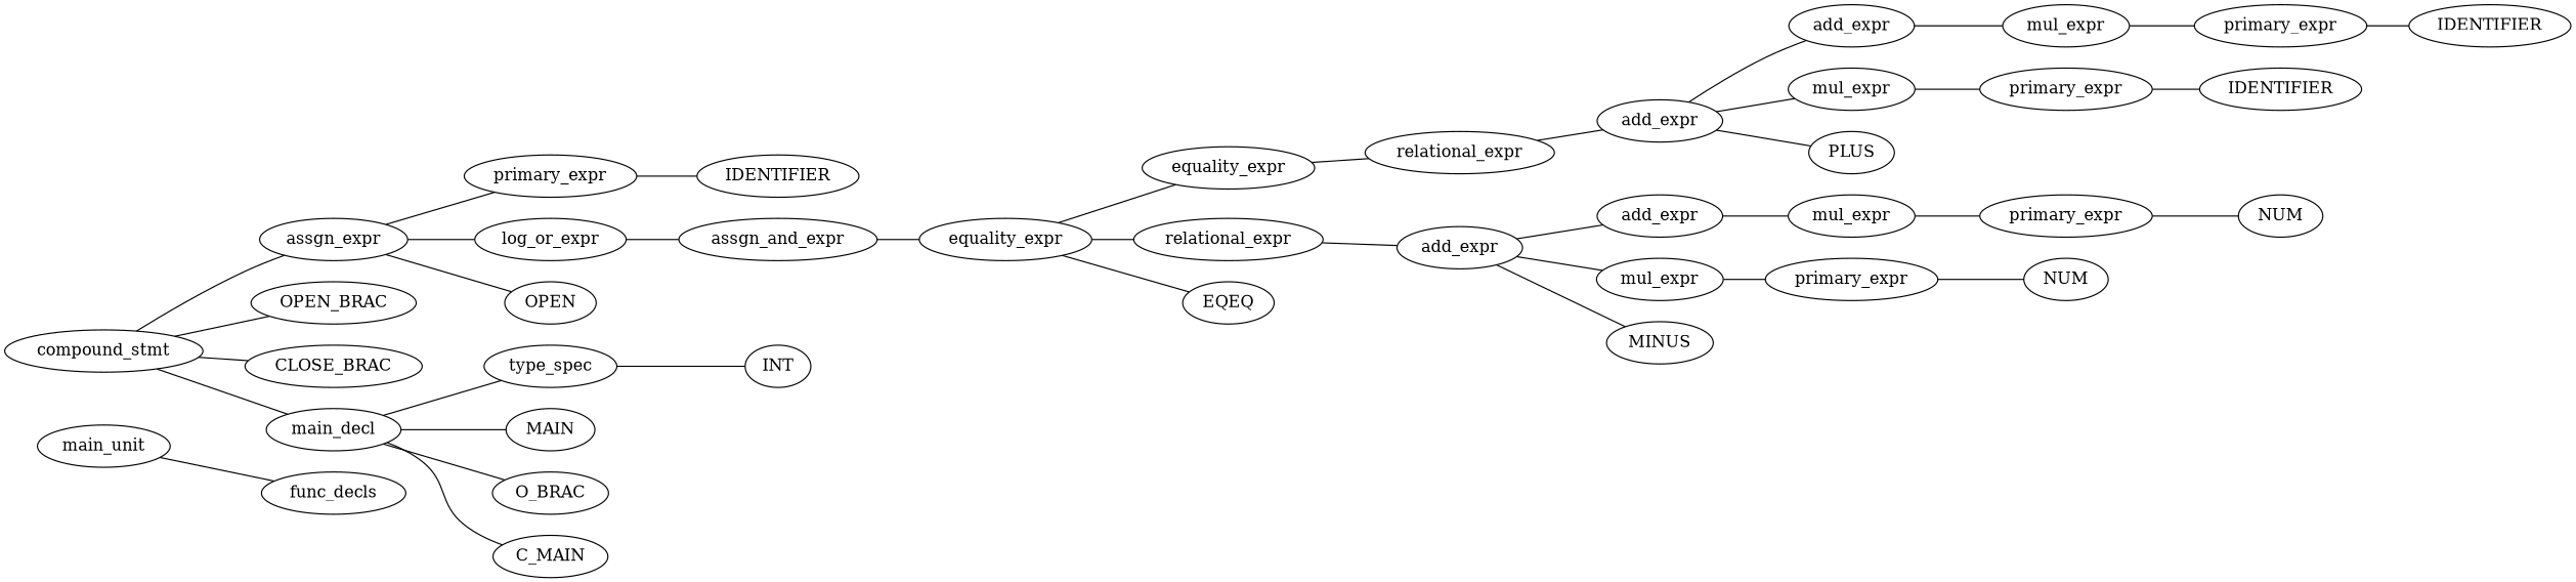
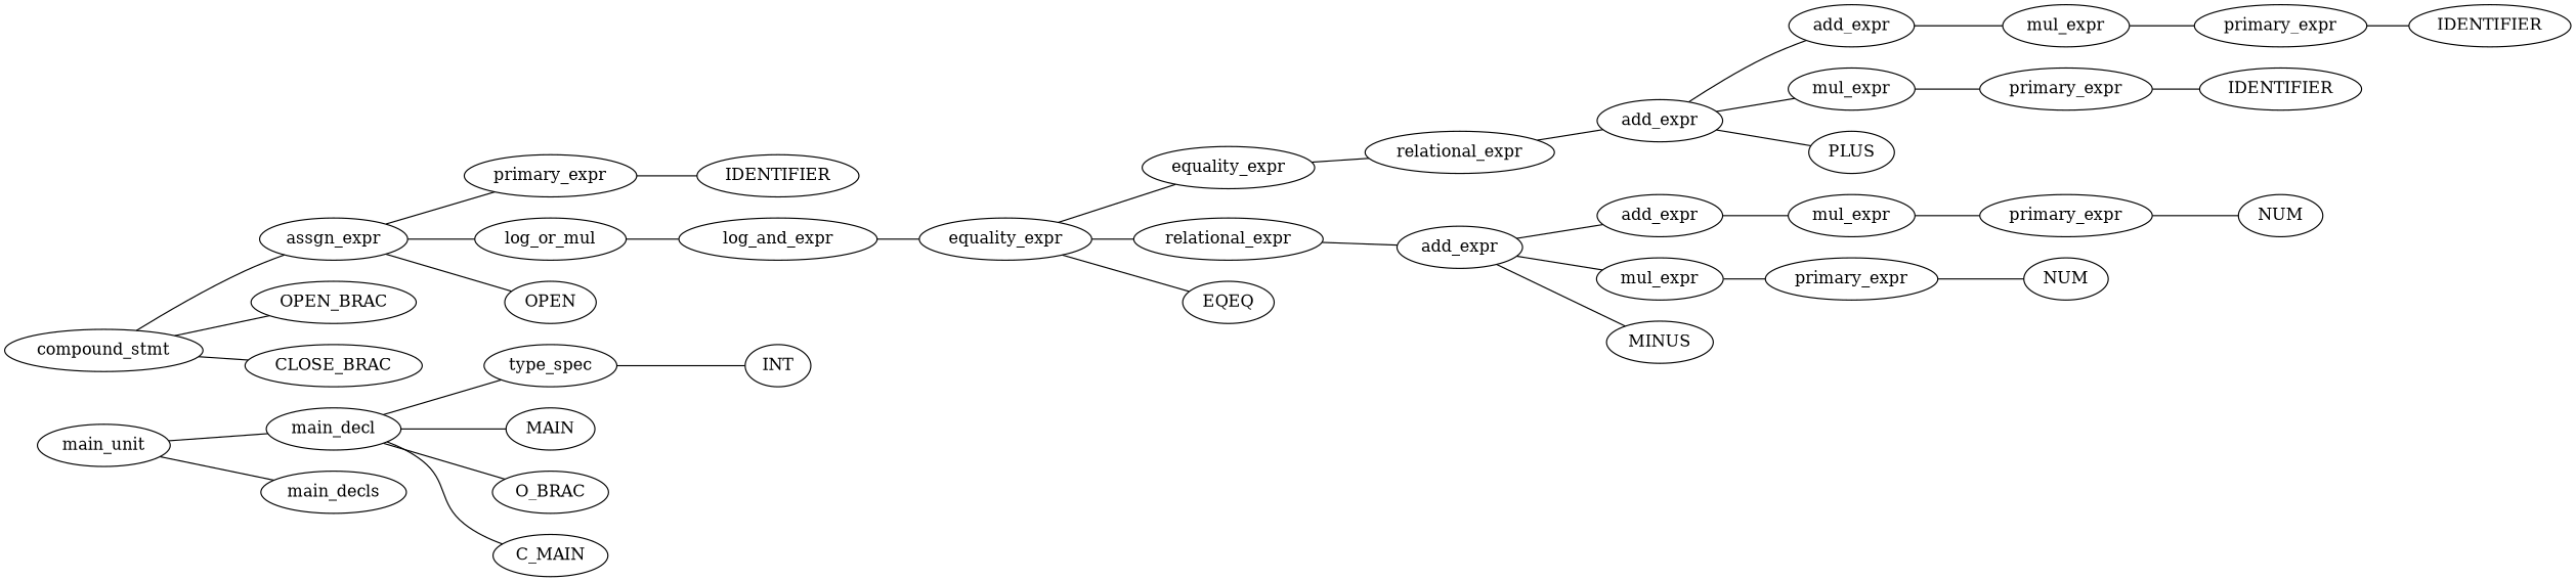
  strict graph {
    rankdir=LR
    n1 [label=type_spec]
    n2 [label=INT]
    n3 [label=primary_expr]
    n4 [label=IDENTIFIER]
    n5 [label=primary_expr]
    n6 [label=IDENTIFIER]
    n7 [label=mul_expr]
    n8 [label=add_expr]
    n9 [label=primary_expr]
    n10 [label=IDENTIFIER]
    n11 [label=mul_expr]
    n12 [label=add_expr]
    n13 [label=PLUS]
    n14 [label=relational_expr]
    n15 [label=equality_expr]
    n16 [label=primary_expr]
    n17 [label=NUM]
    n18 [label=mul_expr]
    n19 [label=add_expr]
    n20 [label=primary_expr]
    n21 [label=NUM]
    n22 [label=mul_expr]
    n23 [label=add_expr]
    n24 [label=MINUS]
    n25 [label=relational_expr]
    n26 [label=equality_expr]
    n27 [label=EQEQ]
-   n28 [label=assgn_and_expr]
-   n29 [label=log_or_expr]
+   n28 [label=log_and_expr]
+   n29 [label=log_or_mul]
    n30 [label=assgn_expr]
    n31 [label=OPEN]
    n32 [label=compound_stmt]
    n33 [label=OPEN_BRAC]
    n34 [label=CLOSE_BRAC]
    n35 [label=MAIN]
    n36 [label=O_BRAC]
    n37 [label=C_MAIN]
    n38 [label=main_decl]
-   n39 [label=func_decls]
+   n39 [label=main_decls]
    n40 [label=main_unit]
    n1 -- n2
    n3 -- n4
    n5 -- n6
    n7 -- n5
    n8 -- n7
    n9 -- n10
    n11 -- n9
    n12 -- n8
    n12 -- n11
    n12 -- n13
    n14 -- n12
    n15 -- n14
    n16 -- n17
    n18 -- n16
    n19 -- n18
    n20 -- n21
    n22 -- n20
    n23 -- n19
    n23 -- n22
    n23 -- n24
    n25 -- n23
    n26 -- n15
    n26 -- n25
    n26 -- n27
    n28 -- n26
    n29 -- n28
    n30 -- n3
    n30 -- n29
    n30 -- n31
    n32 -- n30
    n32 -- n33
    n32 -- n34
    n38 -- n1
    n38 -- n35
    n38 -- n36
    n38 -- n37
-   n32 -- n38
+   n40 -- n38
    n40 -- n39
  }
